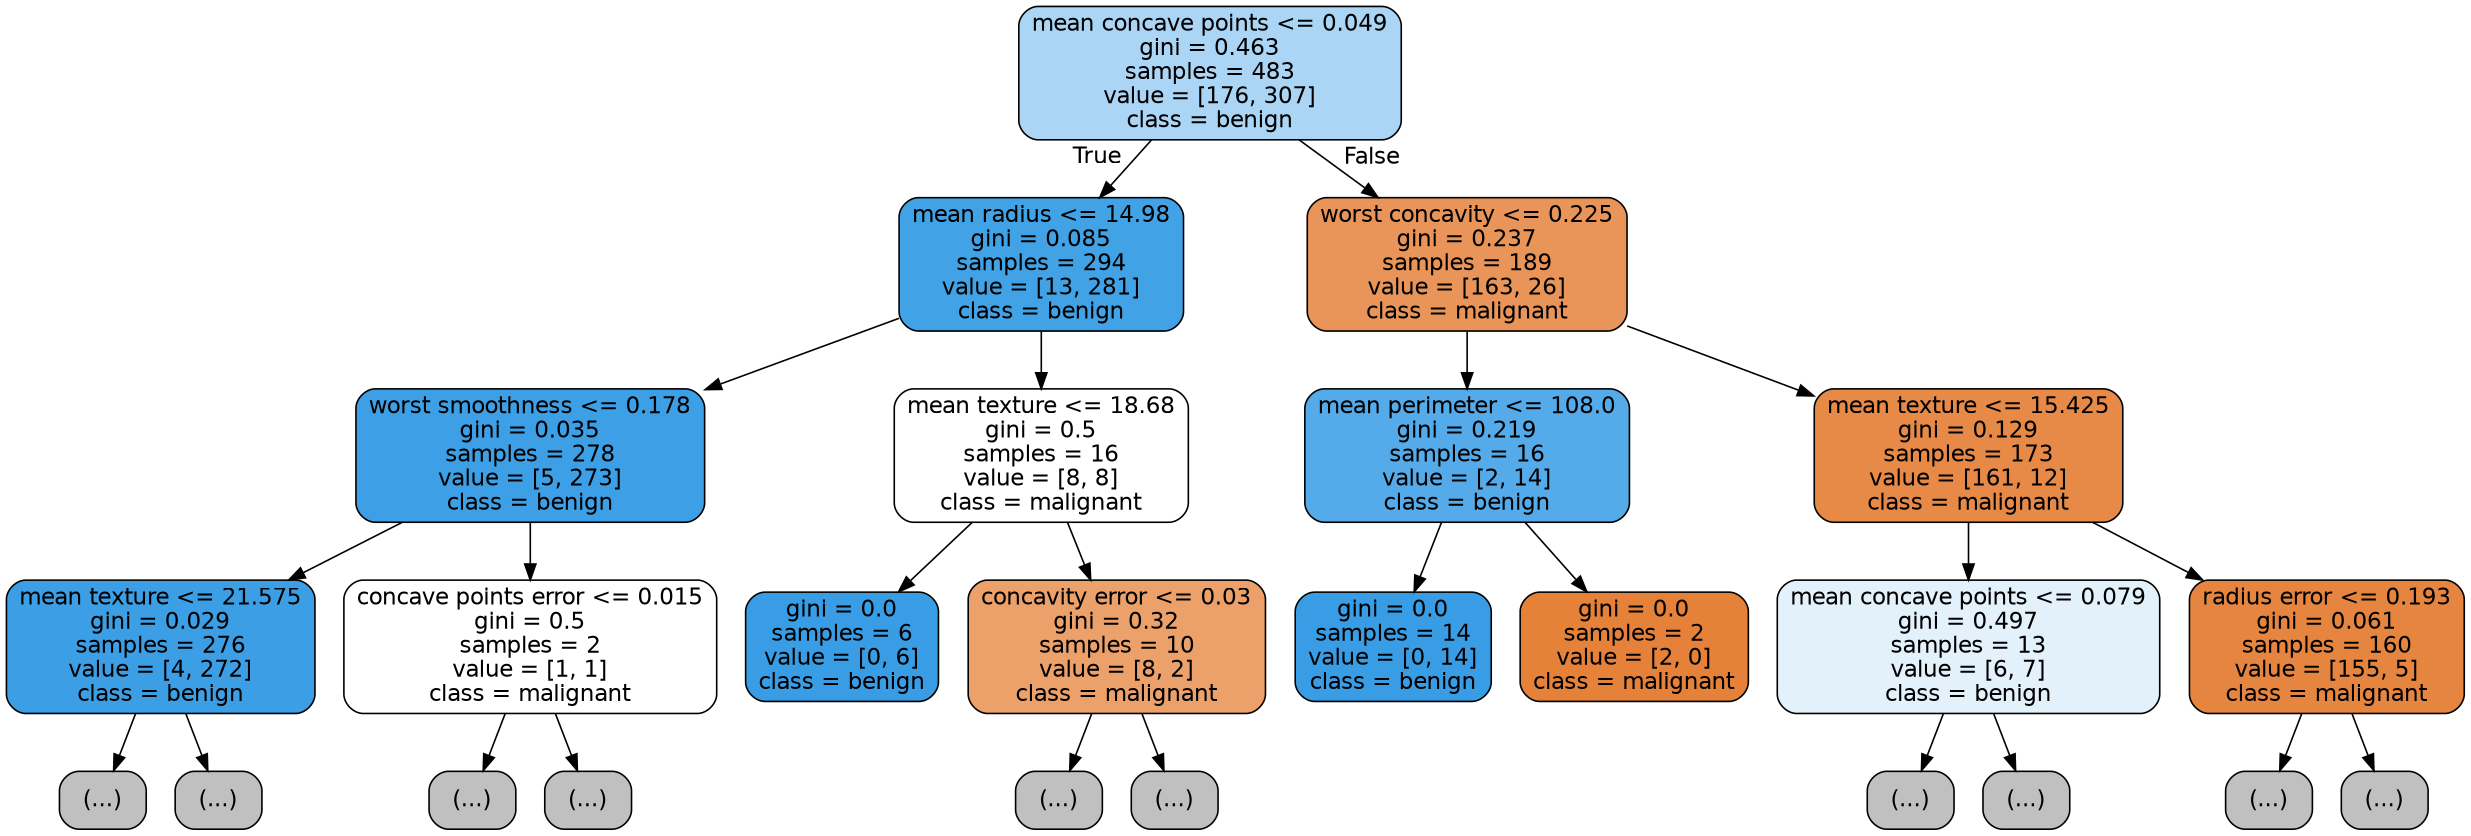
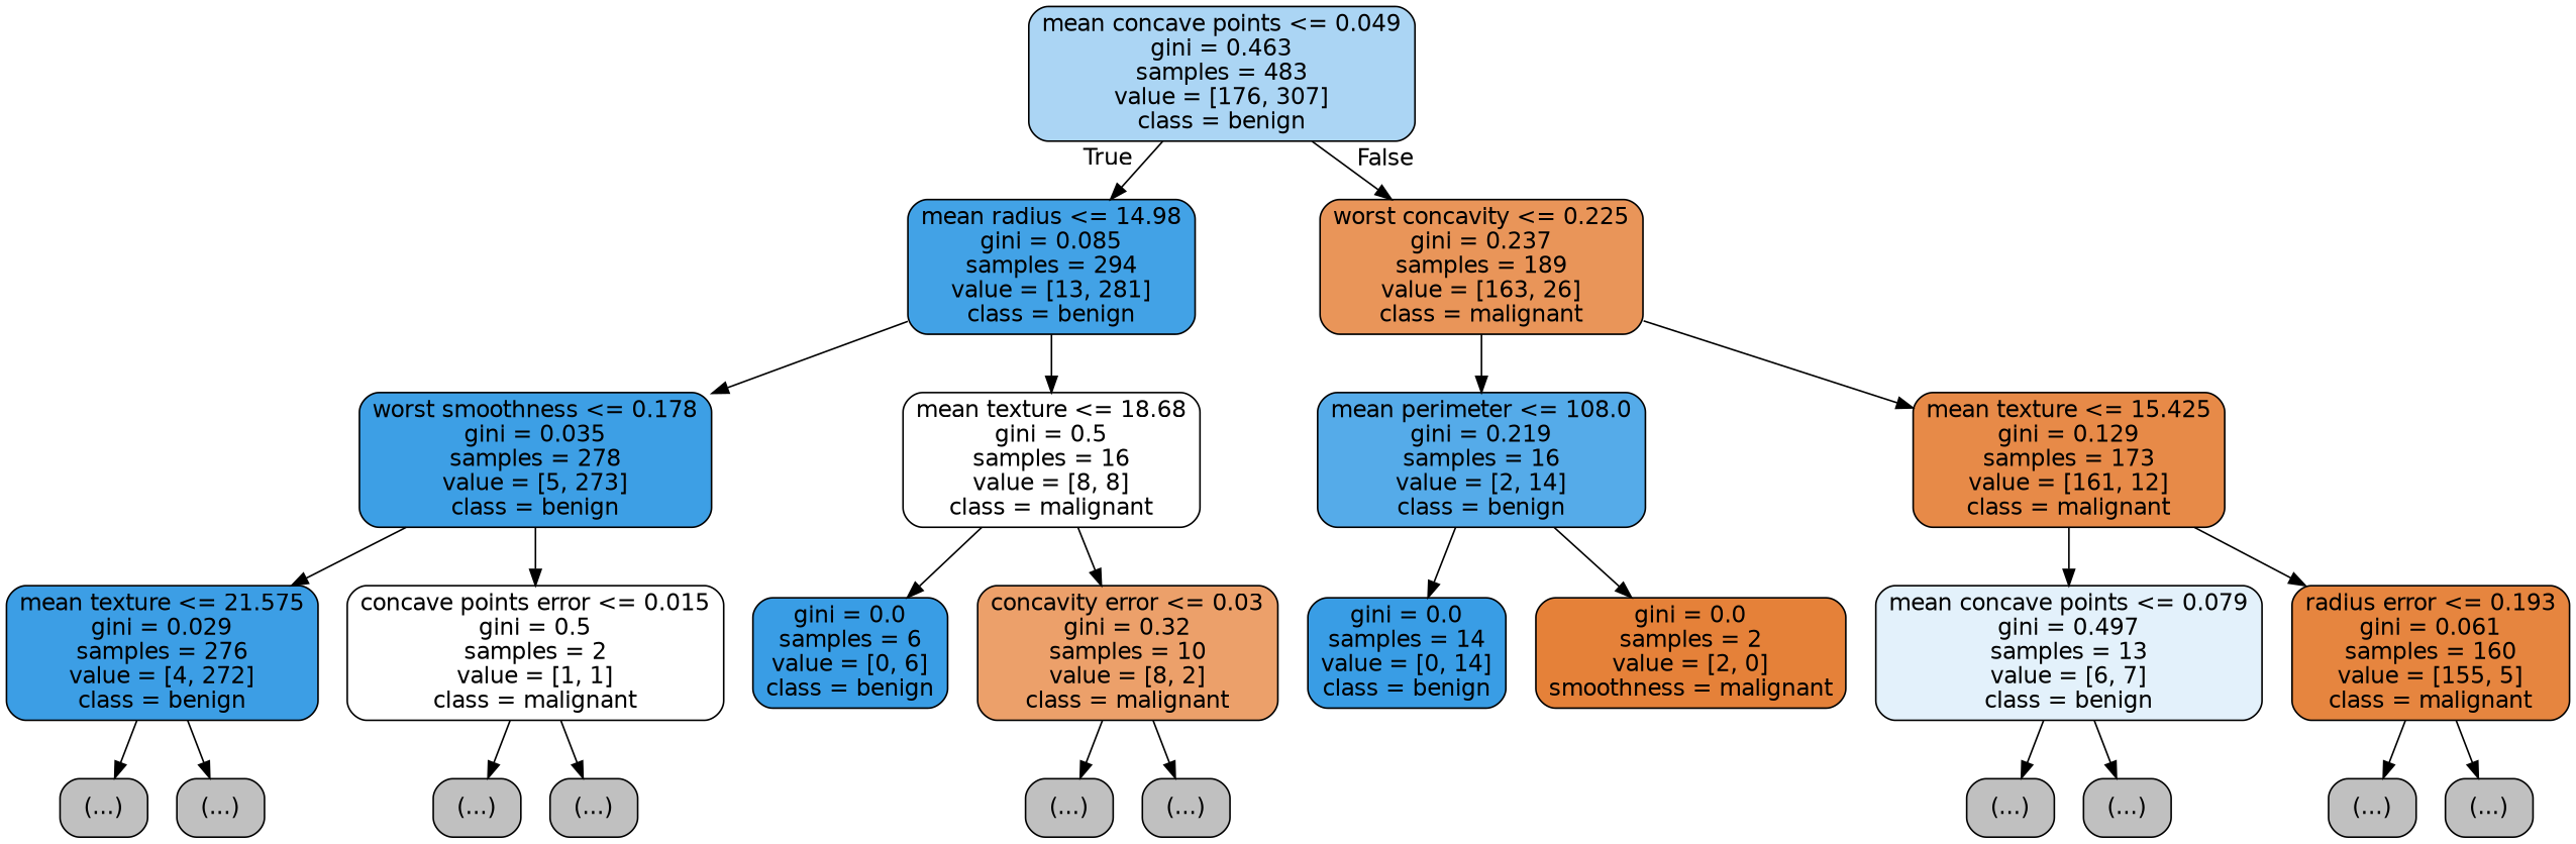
  digraph {
    node [color=black fillcolor="#C0C0C0" fontname=helvetica shape=box style="filled, rounded"]
    edge [fontname=helvetica]
    n1 [fillcolor="#abd5f4" label="mean concave points <= 0.049\ngini = 0.463\nsamples = 483\nvalue = [176, 307]\nclass = benign"]
    n2 [fillcolor="#42a2e6" label="mean radius <= 14.98\ngini = 0.085\nsamples = 294\nvalue = [13, 281]\nclass = benign"]
    n3 [fillcolor="#e99559" label="worst concavity <= 0.225\ngini = 0.237\nsamples = 189\nvalue = [163, 26]\nclass = malignant"]
    n4 [fillcolor="#3d9fe5" label="worst smoothness <= 0.178\ngini = 0.035\nsamples = 278\nvalue = [5, 273]\nclass = benign"]
    n5 [fillcolor="#ffffff" label="mean texture <= 18.68\ngini = 0.5\nsamples = 16\nvalue = [8, 8]\nclass = malignant"]
    n6 [fillcolor="#3c9ee5" label="mean texture <= 21.575\ngini = 0.029\nsamples = 276\nvalue = [4, 272]\nclass = benign"]
    n7 [fillcolor="#ffffff" label="concave points error <= 0.015\ngini = 0.5\nsamples = 2\nvalue = [1, 1]\nclass = malignant"]
    n8 [label="(...)"]
    n9 [label="(...)"]
    n10 [label="(...)"]
    n11 [label="(...)"]
    n12 [fillcolor="#399de5" label="gini = 0.0\nsamples = 6\nvalue = [0, 6]\nclass = benign"]
    n13 [fillcolor="#eca06a" label="concavity error <= 0.03\ngini = 0.32\nsamples = 10\nvalue = [8, 2]\nclass = malignant"]
    n14 [label="(...)"]
    n15 [label="(...)"]
    n16 [fillcolor="#55abe9" label="mean perimeter <= 108.0\ngini = 0.219\nsamples = 16\nvalue = [2, 14]\nclass = benign"]
    n17 [fillcolor="#e78a48" label="mean texture <= 15.425\ngini = 0.129\nsamples = 173\nvalue = [161, 12]\nclass = malignant"]
    n18 [fillcolor="#399de5" label="gini = 0.0\nsamples = 14\nvalue = [0, 14]\nclass = benign"]
-   n19 [fillcolor="#e58139" label="gini = 0.0\nsamples = 2\nvalue = [2, 0]\nclass = malignant"]
+   n19 [fillcolor="#e58139" label="gini = 0.0\nsamples = 2\nvalue = [2, 0]\nsmoothness = malignant"]
    n20 [fillcolor="#e3f1fb" label="mean concave points <= 0.079\ngini = 0.497\nsamples = 13\nvalue = [6, 7]\nclass = benign"]
    n21 [fillcolor="#e6853f" label="radius error <= 0.193\ngini = 0.061\nsamples = 160\nvalue = [155, 5]\nclass = malignant"]
    n22 [label="(...)"]
    n23 [label="(...)"]
    n24 [label="(...)"]
    n25 [label="(...)"]
    n1 -> n2 [headlabel=True labelangle=45 labeldistance=2.5]
    n1 -> n3 [headlabel=False labelangle=-45 labeldistance=2.5]
    n2 -> n4
    n2 -> n5
    n3 -> n16
    n3 -> n17
    n4 -> n6
    n4 -> n7
    n5 -> n12
    n5 -> n13
    n6 -> n8
    n6 -> n9
    n7 -> n10
    n7 -> n11
    n13 -> n14
    n13 -> n15
    n16 -> n18
    n16 -> n19
    n17 -> n20
    n17 -> n21
    n20 -> n22
    n20 -> n23
    n21 -> n24
    n21 -> n25
  }
